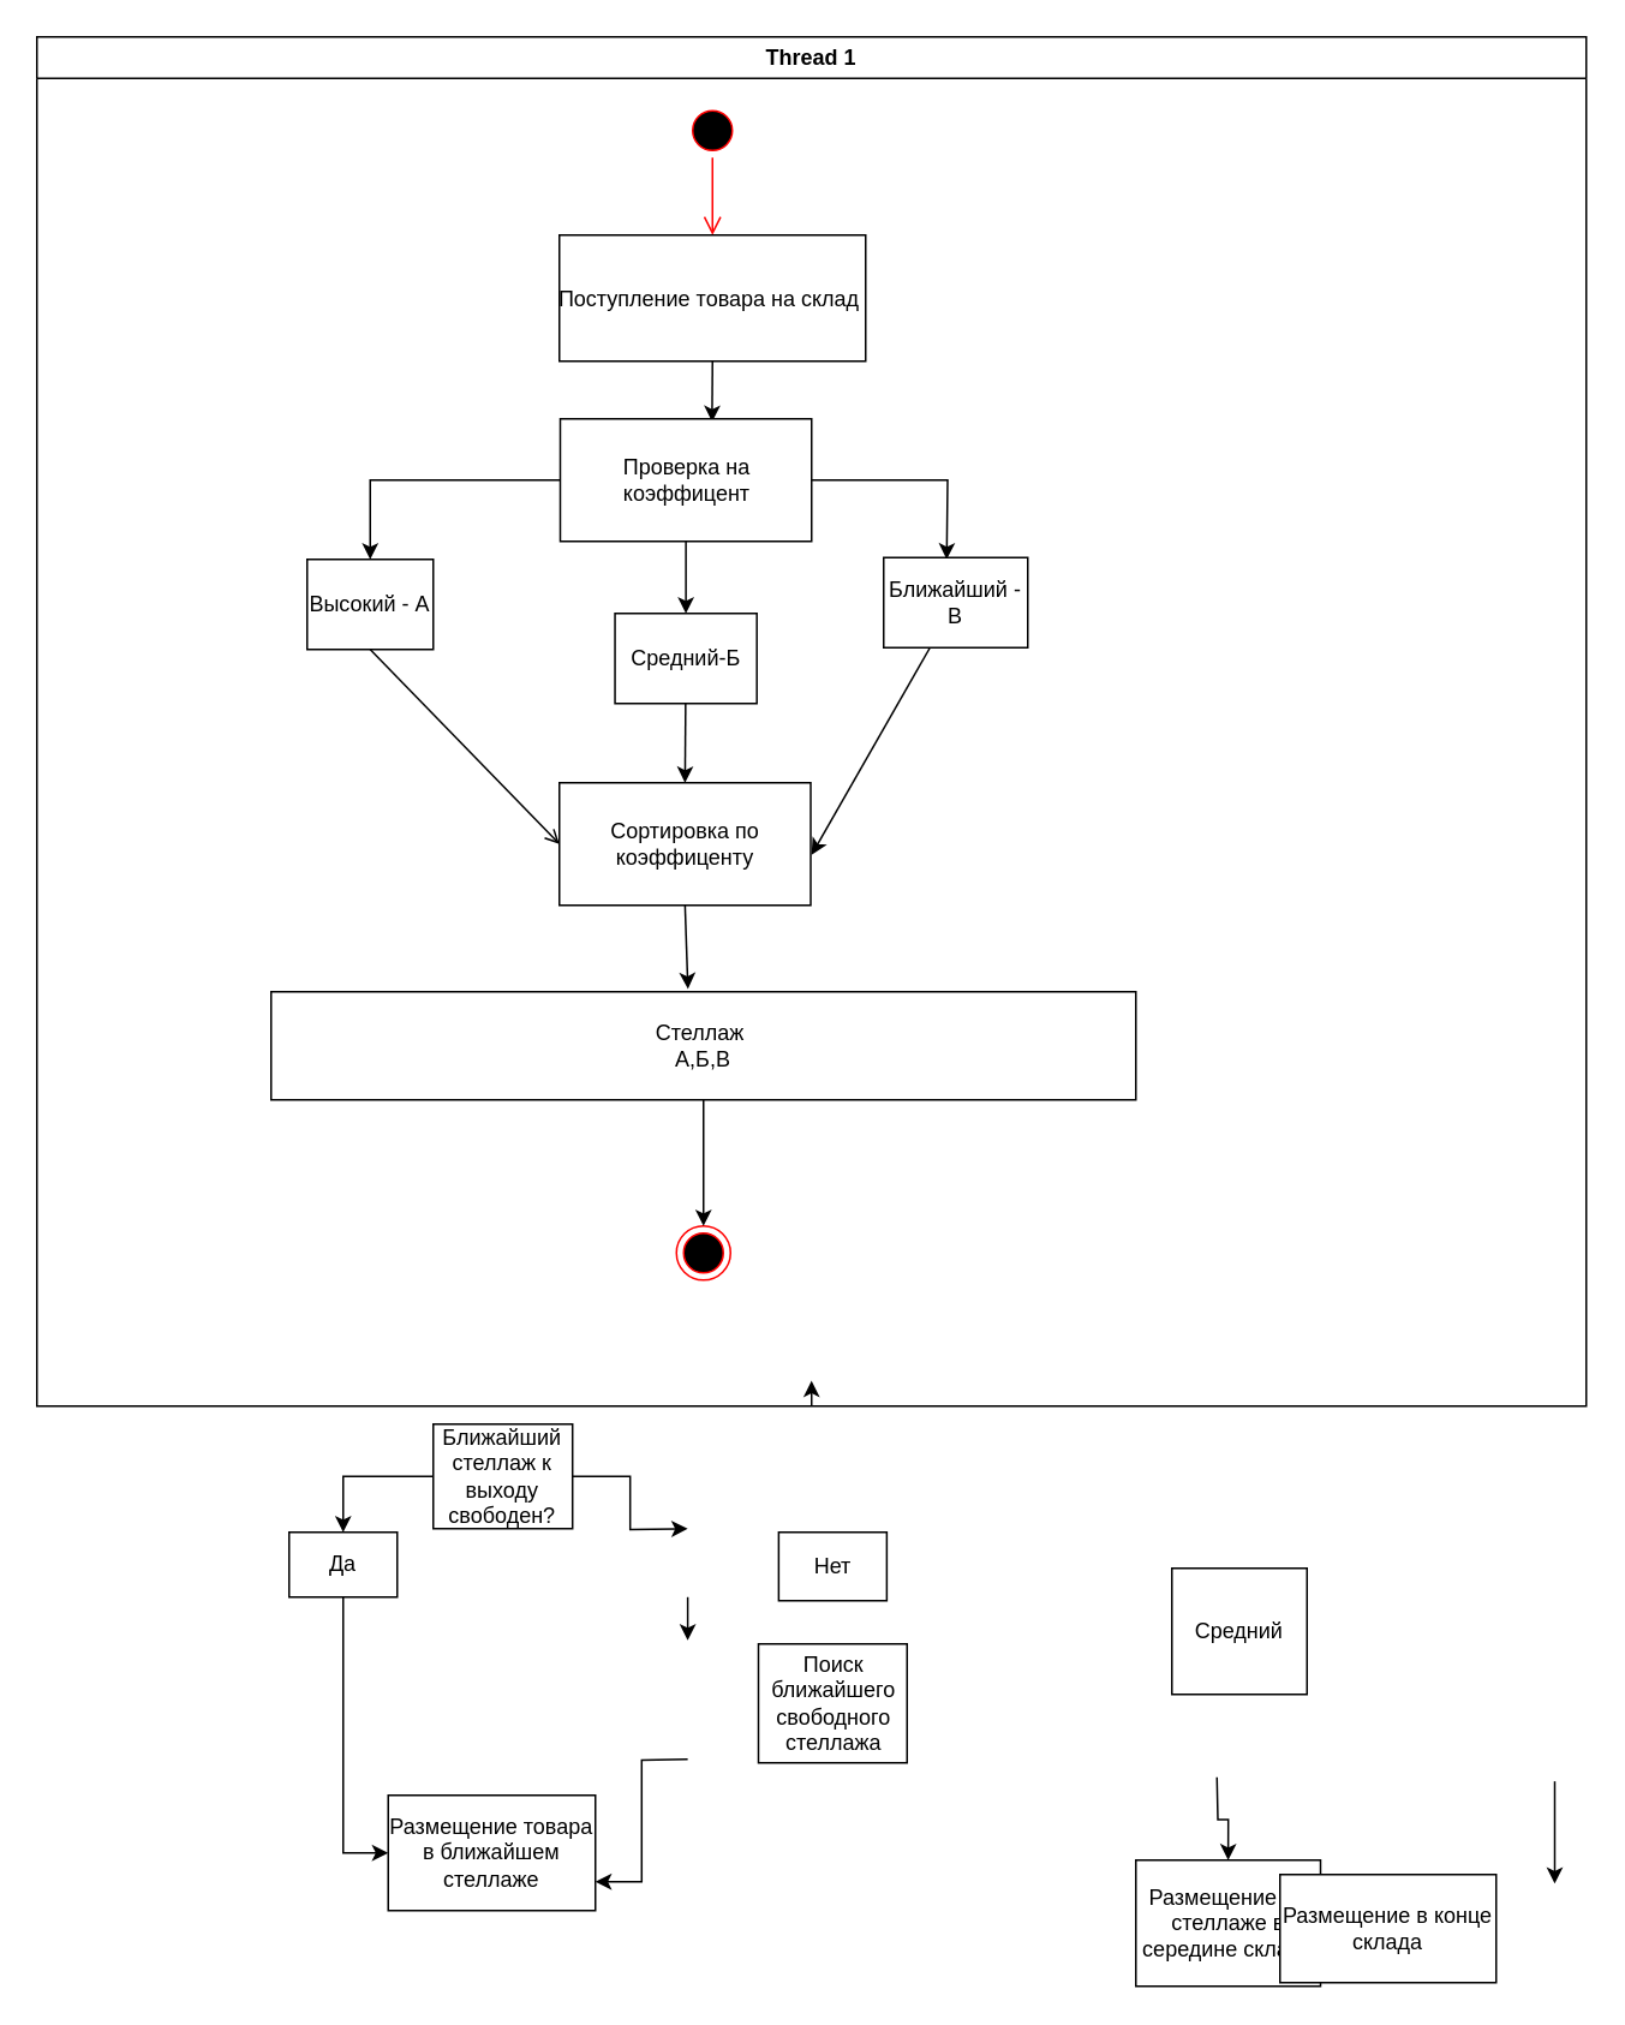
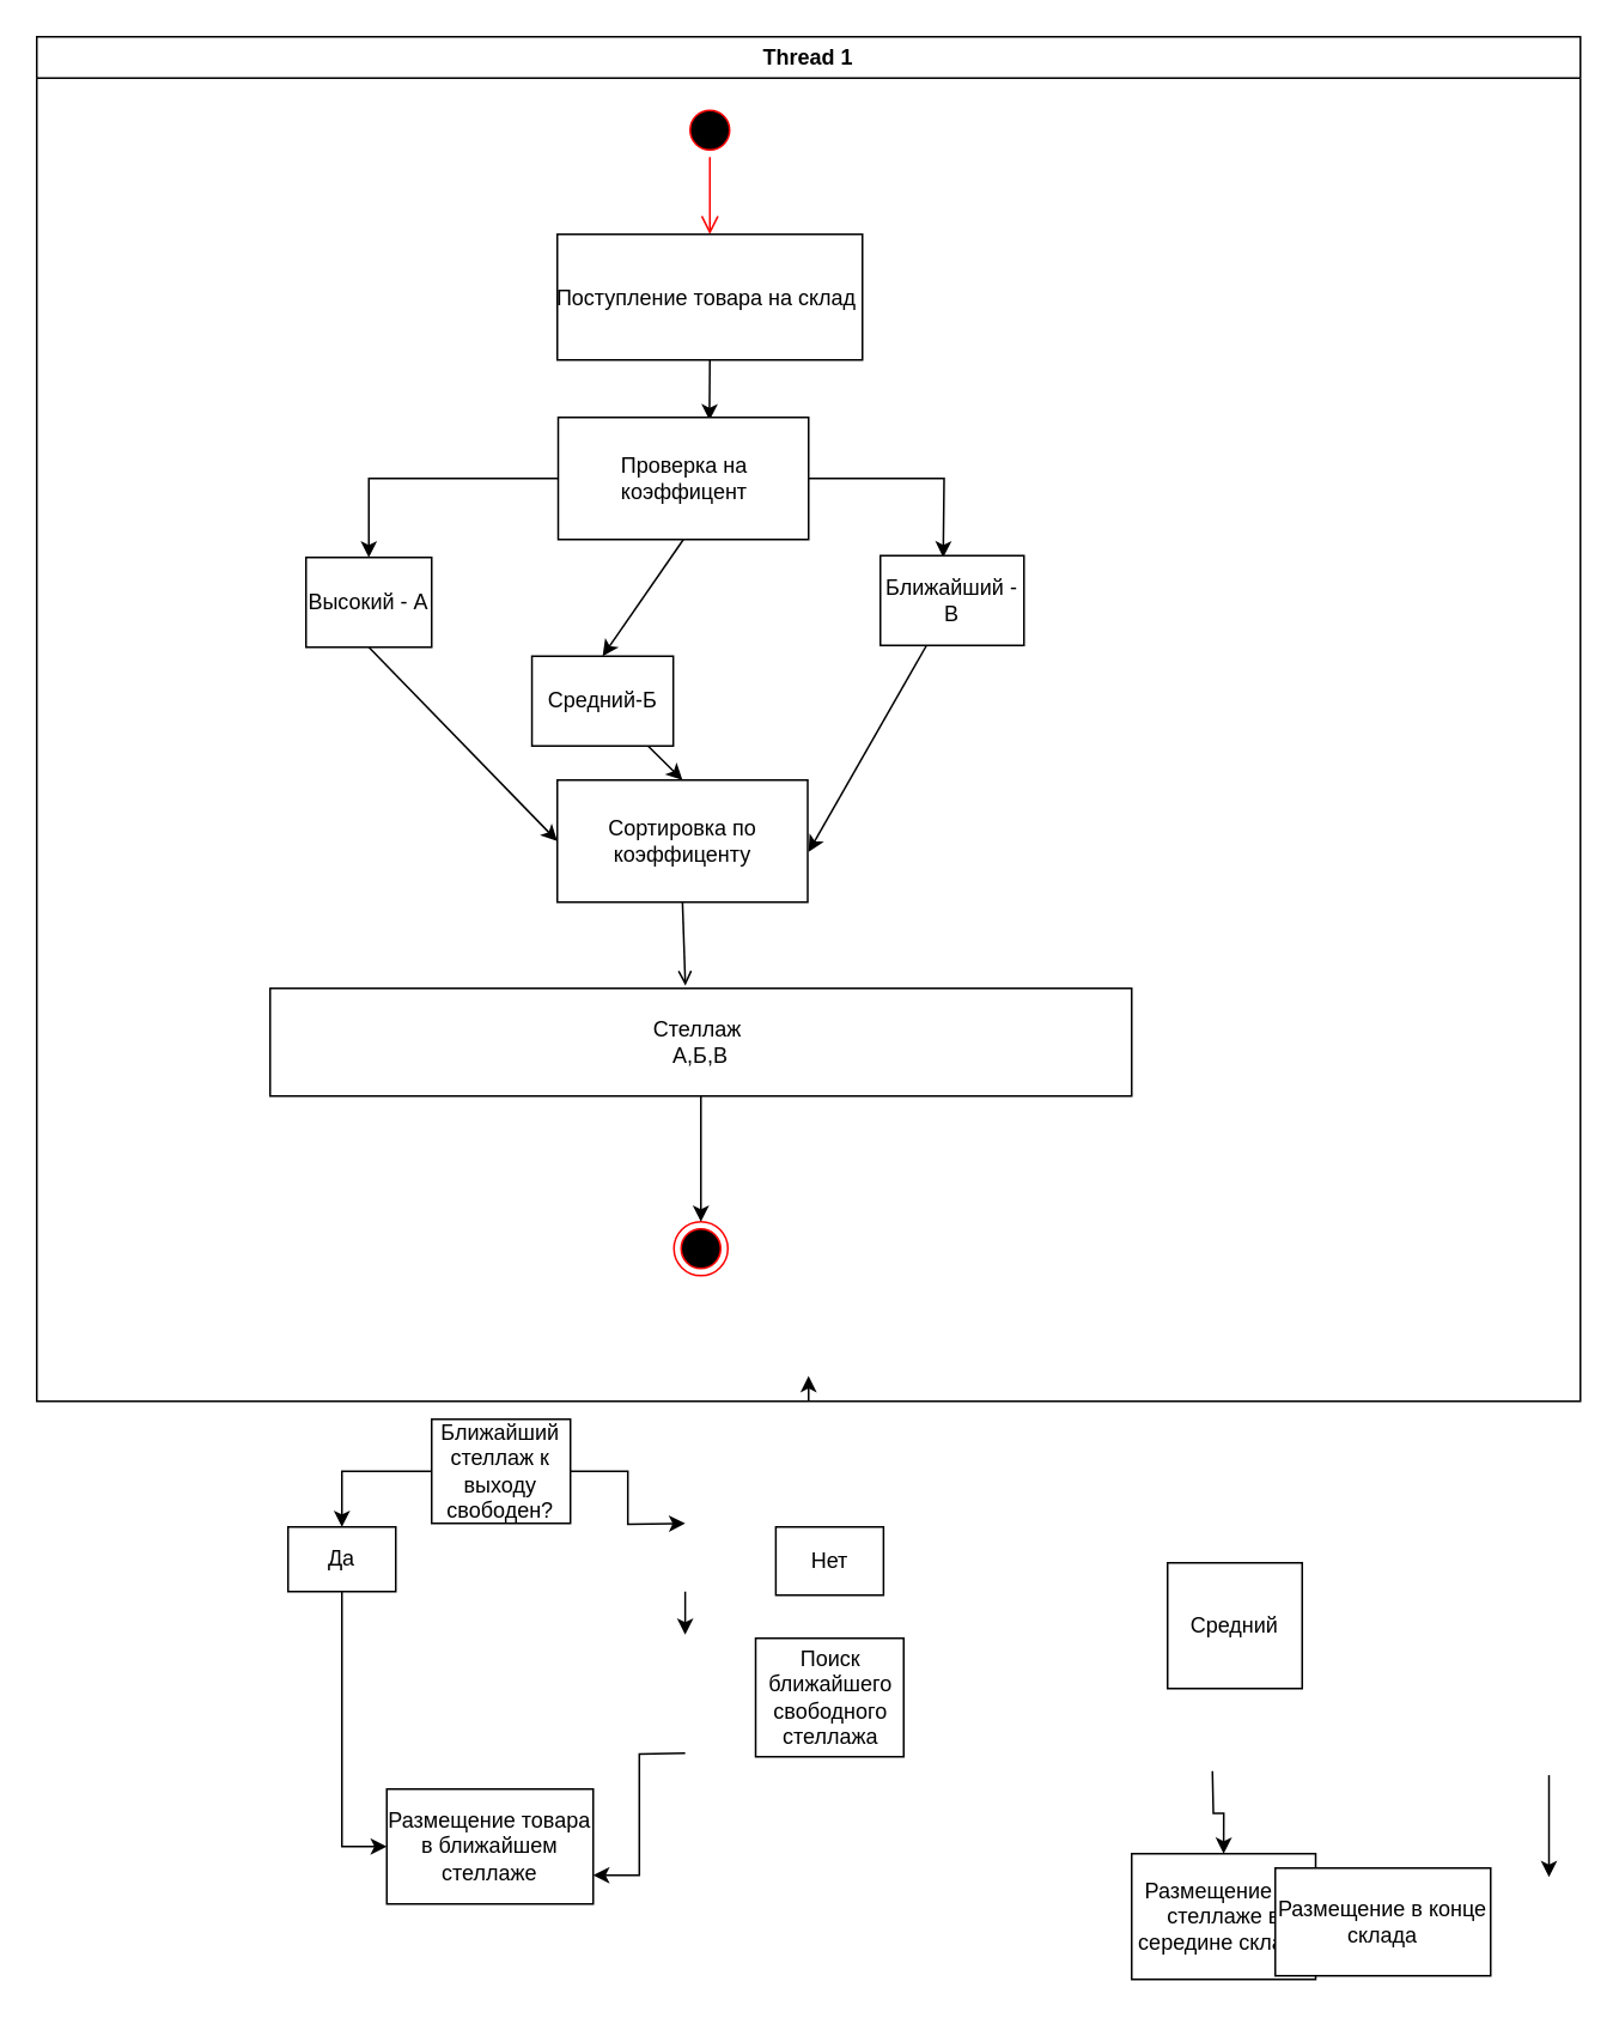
  <mxCell id="0" />
  <mxCell id="1" parent="0" />
  <mxCell id="2" style="edgeStyle=none;rounded=0;orthogonalLoop=1;jettySize=auto;html=1;exitX=0.5;exitY=1;exitDx=0;exitDy=0;" edge="1" parent="1" source="3"><mxGeometry relative="1" as="geometry"><mxPoint x="450" y="765.882" as="targetPoint" /></mxGeometry></mxCell>
  <mxCell id="3" value="Thread 1" style="swimlane;whiteSpace=wrap" parent="1" vertex="1"><mxGeometry x="20" y="20" width="860" height="760" as="geometry"><mxRectangle x="164.5" y="128" width="90" height="30" as="alternateBounds" /></mxGeometry></mxCell>
  <mxCell id="4" value="" style="ellipse;shape=startState;fillColor=#000000;strokeColor=#ff0000;" parent="3" vertex="1"><mxGeometry x="360" y="37" width="30" height="30" as="geometry" /></mxCell>
  <mxCell id="5" value="" style="edgeStyle=elbowEdgeStyle;elbow=horizontal;verticalAlign=bottom;endArrow=open;endSize=8;strokeColor=#FF0000;endFill=1;rounded=0" parent="3" source="4" target="7" edge="1"><mxGeometry x="100" y="40" as="geometry"><mxPoint x="115" y="110" as="targetPoint" /></mxGeometry></mxCell>
  <mxCell id="6" style="edgeStyle=orthogonalEdgeStyle;rounded=0;orthogonalLoop=1;jettySize=auto;html=1;exitX=0.5;exitY=1;exitDx=0;exitDy=0;entryX=0.604;entryY=0.024;entryDx=0;entryDy=0;entryPerimeter=0;" edge="1" parent="3" source="7" target="11"><mxGeometry relative="1" as="geometry" /></mxCell>
  <mxCell id="7" value="Поступление товара на склад " style="align=center;" parent="3" vertex="1"><mxGeometry x="290" y="110" width="170" height="70" as="geometry" /></mxCell>
  <mxCell id="8" style="edgeStyle=orthogonalEdgeStyle;rounded=0;orthogonalLoop=1;jettySize=auto;html=1;exitX=0;exitY=0.5;exitDx=0;exitDy=0;entryX=0.5;entryY=0;entryDx=0;entryDy=0;" edge="1" parent="3" source="11" target="13"><mxGeometry relative="1" as="geometry"><mxPoint x="160" y="280" as="targetPoint" /></mxGeometry></mxCell>
  <mxCell id="9" style="edgeStyle=orthogonalEdgeStyle;rounded=0;orthogonalLoop=1;jettySize=auto;html=1;exitX=1;exitY=0.5;exitDx=0;exitDy=0;entryX=0.5;entryY=0;entryDx=0;entryDy=0;" edge="1" parent="3" source="11"><mxGeometry relative="1" as="geometry"><mxPoint x="505" y="290" as="targetPoint" /></mxGeometry></mxCell>
  <mxCell id="10" style="edgeStyle=none;rounded=0;orthogonalLoop=1;jettySize=auto;html=1;exitX=0.5;exitY=1;exitDx=0;exitDy=0;entryX=0.5;entryY=0;entryDx=0;entryDy=0;" edge="1" parent="3" source="11" target="16"><mxGeometry relative="1" as="geometry" /></mxCell>
  <mxCell id="11" value="Проверка на коэффицент" style="rounded=0;whiteSpace=wrap;html=1;" vertex="1" parent="3"><mxGeometry x="290.5" y="212" width="139.5" height="68" as="geometry" /></mxCell>
- <mxCell id="12" style="edgeStyle=none;rounded=0;orthogonalLoop=1;jettySize=auto;html=1;exitX=0.5;exitY=1;exitDx=0;exitDy=0;entryX=0;entryY=0.5;entryDx=0;entryDy=0;endArrow=open;" edge="1" parent="3" source="13" target="20"><mxGeometry relative="1" as="geometry" /></mxCell>
+ <mxCell id="12" style="edgeStyle=none;rounded=0;orthogonalLoop=1;jettySize=auto;html=1;exitX=0.5;exitY=1;exitDx=0;exitDy=0;entryX=0;entryY=0.5;entryDx=0;entryDy=0;" edge="1" parent="3" source="13" target="20"><mxGeometry relative="1" as="geometry" /></mxCell>
  <mxCell id="13" value="Высокий - А" style="rounded=0;whiteSpace=wrap;html=1;" vertex="1" parent="3"><mxGeometry x="150" y="290" width="70" height="50" as="geometry" /></mxCell>
  <mxCell id="14" value="" style="ellipse;shape=endState;fillColor=#000000;strokeColor=#ff0000" parent="3" vertex="1"><mxGeometry x="355" y="660" width="30" height="30" as="geometry" /></mxCell>
  <mxCell id="15" style="edgeStyle=none;rounded=0;orthogonalLoop=1;jettySize=auto;html=1;entryX=0.5;entryY=0;entryDx=0;entryDy=0;" edge="1" parent="3" source="16" target="20"><mxGeometry relative="1" as="geometry" /></mxCell>
- <mxCell id="16" value="Средний-Б" style="rounded=0;whiteSpace=wrap;html=1;" vertex="1" parent="3"><mxGeometry x="320.87" y="320" width="78.75" height="50" as="geometry" /></mxCell>
+ <mxCell id="16" value="Средний-Б" style="rounded=0;whiteSpace=wrap;html=1;" vertex="1" parent="3"><mxGeometry x="275.87" y="345" width="78.75" height="50" as="geometry" /></mxCell>
  <mxCell id="17" style="edgeStyle=none;rounded=0;orthogonalLoop=1;jettySize=auto;html=1;" edge="1" parent="3" source="18"><mxGeometry relative="1" as="geometry"><mxPoint x="430" y="454" as="targetPoint" /></mxGeometry></mxCell>
  <mxCell id="18" value="Ближайший - В" style="rounded=0;whiteSpace=wrap;html=1;" vertex="1" parent="3"><mxGeometry x="470" y="289" width="80" height="50" as="geometry" /></mxCell>
- <mxCell id="19" style="edgeStyle=none;rounded=0;orthogonalLoop=1;jettySize=auto;html=1;exitX=0.5;exitY=1;exitDx=0;exitDy=0;entryX=0.482;entryY=-0.026;entryDx=0;entryDy=0;entryPerimeter=0;" edge="1" parent="3" source="20" target="22"><mxGeometry relative="1" as="geometry" /></mxCell>
+ <mxCell id="19" style="edgeStyle=none;rounded=0;orthogonalLoop=1;jettySize=auto;html=1;exitX=0.5;exitY=1;exitDx=0;exitDy=0;entryX=0.482;entryY=-0.026;entryDx=0;entryDy=0;entryPerimeter=0;endArrow=open;" edge="1" parent="3" source="20" target="22"><mxGeometry relative="1" as="geometry" /></mxCell>
  <mxCell id="20" value="Сортировка по коэффиценту" style="rounded=0;whiteSpace=wrap;html=1;" vertex="1" parent="3"><mxGeometry x="290" y="414" width="139.5" height="68" as="geometry" /></mxCell>
  <mxCell id="21" style="edgeStyle=none;rounded=0;orthogonalLoop=1;jettySize=auto;html=1;entryX=0.5;entryY=0;entryDx=0;entryDy=0;" edge="1" parent="3" source="22" target="14"><mxGeometry relative="1" as="geometry" /></mxCell>
  <mxCell id="22" value="Стеллаж&amp;nbsp;&lt;br&gt;А,Б,В" style="rounded=0;whiteSpace=wrap;html=1;" vertex="1" parent="3"><mxGeometry x="130" y="530" width="480" height="60" as="geometry" /></mxCell>
  <mxCell id="23" style="edgeStyle=orthogonalEdgeStyle;rounded=0;orthogonalLoop=1;jettySize=auto;html=1;exitX=1;exitY=0.5;exitDx=0;exitDy=0;entryX=0.5;entryY=0;entryDx=0;entryDy=0;" edge="1" parent="1" source="25"><mxGeometry relative="1" as="geometry"><mxPoint x="381.25" y="848" as="targetPoint" /></mxGeometry></mxCell>
  <mxCell id="24" style="edgeStyle=orthogonalEdgeStyle;rounded=0;orthogonalLoop=1;jettySize=auto;html=1;exitX=0;exitY=0.5;exitDx=0;exitDy=0;" edge="1" parent="1" source="25" target="27"><mxGeometry relative="1" as="geometry" /></mxCell>
  <mxCell id="25" value="Ближайший стеллаж к выходу свободен?" style="rounded=0;whiteSpace=wrap;html=1;" vertex="1" parent="1"><mxGeometry x="240" y="790" width="77.31" height="58" as="geometry" /></mxCell>
  <mxCell id="26" style="edgeStyle=orthogonalEdgeStyle;rounded=0;orthogonalLoop=1;jettySize=auto;html=1;exitX=0.5;exitY=1;exitDx=0;exitDy=0;entryX=0;entryY=0.5;entryDx=0;entryDy=0;" edge="1" parent="1" source="27" target="29"><mxGeometry relative="1" as="geometry"><mxPoint x="190" y="1030" as="targetPoint" /></mxGeometry></mxCell>
  <mxCell id="27" value="Да" style="rounded=0;whiteSpace=wrap;html=1;" vertex="1" parent="1"><mxGeometry x="160" y="850" width="60" height="36" as="geometry" /></mxCell>
  <mxCell id="28" value="Нет" style="rounded=0;whiteSpace=wrap;html=1;" vertex="1" parent="1"><mxGeometry x="431.75" y="850" width="60" height="38" as="geometry" /></mxCell>
  <mxCell id="29" value="Размещение товара в ближайшем стеллаже" style="rounded=0;whiteSpace=wrap;html=1;" vertex="1" parent="1"><mxGeometry x="215" y="996" width="115" height="64" as="geometry" /></mxCell>
  <mxCell id="30" style="edgeStyle=orthogonalEdgeStyle;rounded=0;orthogonalLoop=1;jettySize=auto;html=1;exitX=0.5;exitY=1;exitDx=0;exitDy=0;entryX=1;entryY=0.75;entryDx=0;entryDy=0;" edge="1" parent="1" target="29"><mxGeometry relative="1" as="geometry"><mxPoint x="381" y="1030" as="targetPoint" /><mxPoint x="381.25" y="976" as="sourcePoint" /></mxGeometry></mxCell>
  <mxCell id="31" value="Поиск ближайшего свободного стеллажа" style="rounded=0;whiteSpace=wrap;html=1;" vertex="1" parent="1"><mxGeometry x="420.5" y="912" width="82.5" height="66" as="geometry" /></mxCell>
  <mxCell id="32" style="edgeStyle=orthogonalEdgeStyle;rounded=0;orthogonalLoop=1;jettySize=auto;html=1;exitX=0.5;exitY=1;exitDx=0;exitDy=0;entryX=0.5;entryY=0;entryDx=0;entryDy=0;" edge="1" parent="1"><mxGeometry relative="1" as="geometry"><mxPoint x="381.25" y="886" as="sourcePoint" /><mxPoint x="381.25" y="910" as="targetPoint" /></mxGeometry></mxCell>
  <mxCell id="33" style="edgeStyle=orthogonalEdgeStyle;rounded=0;orthogonalLoop=1;jettySize=auto;html=1;exitX=0.5;exitY=1;exitDx=0;exitDy=0;entryX=0.5;entryY=0;entryDx=0;entryDy=0;" edge="1" parent="1" target="35"><mxGeometry relative="1" as="geometry"><mxPoint x="675" y="986" as="sourcePoint" /></mxGeometry></mxCell>
  <mxCell id="34" style="edgeStyle=orthogonalEdgeStyle;rounded=0;orthogonalLoop=1;jettySize=auto;html=1;entryX=0.5;entryY=0;entryDx=0;entryDy=0;" edge="1" parent="1"><mxGeometry relative="1" as="geometry"><mxPoint x="862.5" y="988.25" as="sourcePoint" /><mxPoint x="862.5" y="1045" as="targetPoint" /></mxGeometry></mxCell>
  <mxCell id="35" value="Размещение на стеллаже в середине склада" style="rounded=0;whiteSpace=wrap;html=1;" vertex="1" parent="1"><mxGeometry x="630" y="1032" width="102.5" height="70" as="geometry" /></mxCell>
  <mxCell id="36" value="Размещение в конце склада" style="rounded=0;whiteSpace=wrap;html=1;" vertex="1" parent="1"><mxGeometry x="710" y="1040" width="120" height="60" as="geometry" /></mxCell>
  <mxCell id="37" value="Средний" style="rounded=0;whiteSpace=wrap;html=1;" vertex="1" parent="1"><mxGeometry x="650" y="870" width="75" height="70" as="geometry" /></mxCell>
